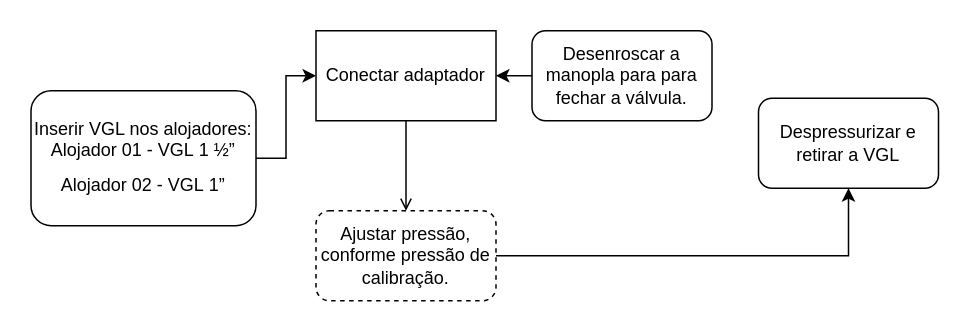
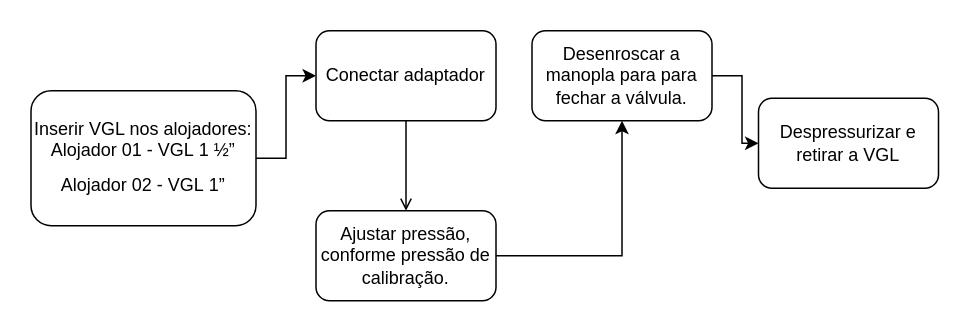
  <mxCell id="0" />
  <mxCell id="1" parent="0" />
  <mxCell id="2" style="edgeStyle=orthogonalEdgeStyle;rounded=0;orthogonalLoop=1;jettySize=auto;html=1;entryX=0;entryY=0.5;entryDx=0;entryDy=0;fontSize=12;" edge="1" parent="1" source="3" target="5"><mxGeometry relative="1" as="geometry" /></mxCell>
  <mxCell id="3" value="Inserir VGL nos alojadores:&lt;br&gt;Alojador 01 - VGL&amp;nbsp;&lt;span style=&quot;text-align: justify; text-indent: -0.31in; background-color: initial;&quot;&gt;&lt;font style=&quot;&quot;&gt;&lt;font face=&quot;Arial&quot;&gt;1 ½”&lt;/font&gt;&lt;br&gt;&lt;/font&gt;&lt;/span&gt;Alojador 02 - VGL&amp;nbsp;&lt;span style=&quot;background-color: initial; text-align: justify; text-indent: -0.31in; font-family: Arial;&quot;&gt;1”&lt;/span&gt;&lt;span style=&quot;text-align: justify; text-indent: -0.31in; background-color: initial;&quot;&gt;&lt;font style=&quot;&quot;&gt;&lt;font face=&quot;Arial&quot;&gt;&lt;span style=&quot;font-size: 20.533px;&quot;&gt;&lt;br&gt;&lt;/span&gt;&lt;/font&gt;&lt;/font&gt;&lt;/span&gt;" style="rounded=1;whiteSpace=wrap;html=1;" vertex="1" parent="1"><mxGeometry x="20" y="60" width="150" height="90" as="geometry" /></mxCell>
  <mxCell id="4" style="edgeStyle=orthogonalEdgeStyle;rounded=0;orthogonalLoop=1;jettySize=auto;html=1;entryX=0.5;entryY=0;entryDx=0;entryDy=0;fontSize=12;endArrow=open;" edge="1" parent="1" source="5" target="7"><mxGeometry relative="1" as="geometry" /></mxCell>
- <mxCell id="5" value="Conectar adaptador" style="whiteSpace=wrap;html=1;fontSize=12;rounded=0;" vertex="1" parent="1"><mxGeometry x="210" y="20" width="120" height="60" as="geometry" /></mxCell>
- <mxCell id="6" style="edgeStyle=orthogonalEdgeStyle;rounded=0;orthogonalLoop=1;jettySize=auto;html=1;fontSize=12;" edge="1" parent="1" source="7" target="10"><mxGeometry relative="1" as="geometry" /></mxCell>
- <mxCell id="7" value="Ajustar pressão, conforme pressão de calibração." style="rounded=1;whiteSpace=wrap;html=1;fontSize=12;dashed=1;" vertex="1" parent="1"><mxGeometry x="210" y="140" width="120" height="60" as="geometry" /></mxCell>
- <mxCell id="8" style="edgeStyle=orthogonalEdgeStyle;rounded=0;orthogonalLoop=1;jettySize=auto;html=1;fontSize=12;" edge="1" parent="1" source="9" target="5"><mxGeometry relative="1" as="geometry" /></mxCell>
+ <mxCell id="5" value="Conectar adaptador" style="rounded=1;whiteSpace=wrap;html=1;fontSize=12;" vertex="1" parent="1"><mxGeometry x="210" y="20" width="120" height="60" as="geometry" /></mxCell>
+ <mxCell id="6" style="edgeStyle=orthogonalEdgeStyle;rounded=0;orthogonalLoop=1;jettySize=auto;html=1;fontSize=12;" edge="1" parent="1" source="7" target="9"><mxGeometry relative="1" as="geometry" /></mxCell>
+ <mxCell id="7" value="Ajustar pressão, conforme pressão de calibração." style="rounded=1;whiteSpace=wrap;html=1;fontSize=12;" vertex="1" parent="1"><mxGeometry x="210" y="140" width="120" height="60" as="geometry" /></mxCell>
+ <mxCell id="8" style="edgeStyle=orthogonalEdgeStyle;rounded=0;orthogonalLoop=1;jettySize=auto;html=1;entryX=0;entryY=0.5;entryDx=0;entryDy=0;fontSize=12;" edge="1" parent="1" source="9" target="10"><mxGeometry relative="1" as="geometry" /></mxCell>
  <mxCell id="9" value="Desenroscar a manopla para para fechar a válvula." style="rounded=1;whiteSpace=wrap;html=1;fontSize=12;" vertex="1" parent="1"><mxGeometry x="354" y="20" width="120" height="60" as="geometry" /></mxCell>
  <mxCell id="10" value="Despressurizar e retirar a VGL" style="rounded=1;whiteSpace=wrap;html=1;fontSize=12;" vertex="1" parent="1"><mxGeometry x="505" y="65" width="120" height="60" as="geometry" /></mxCell>
